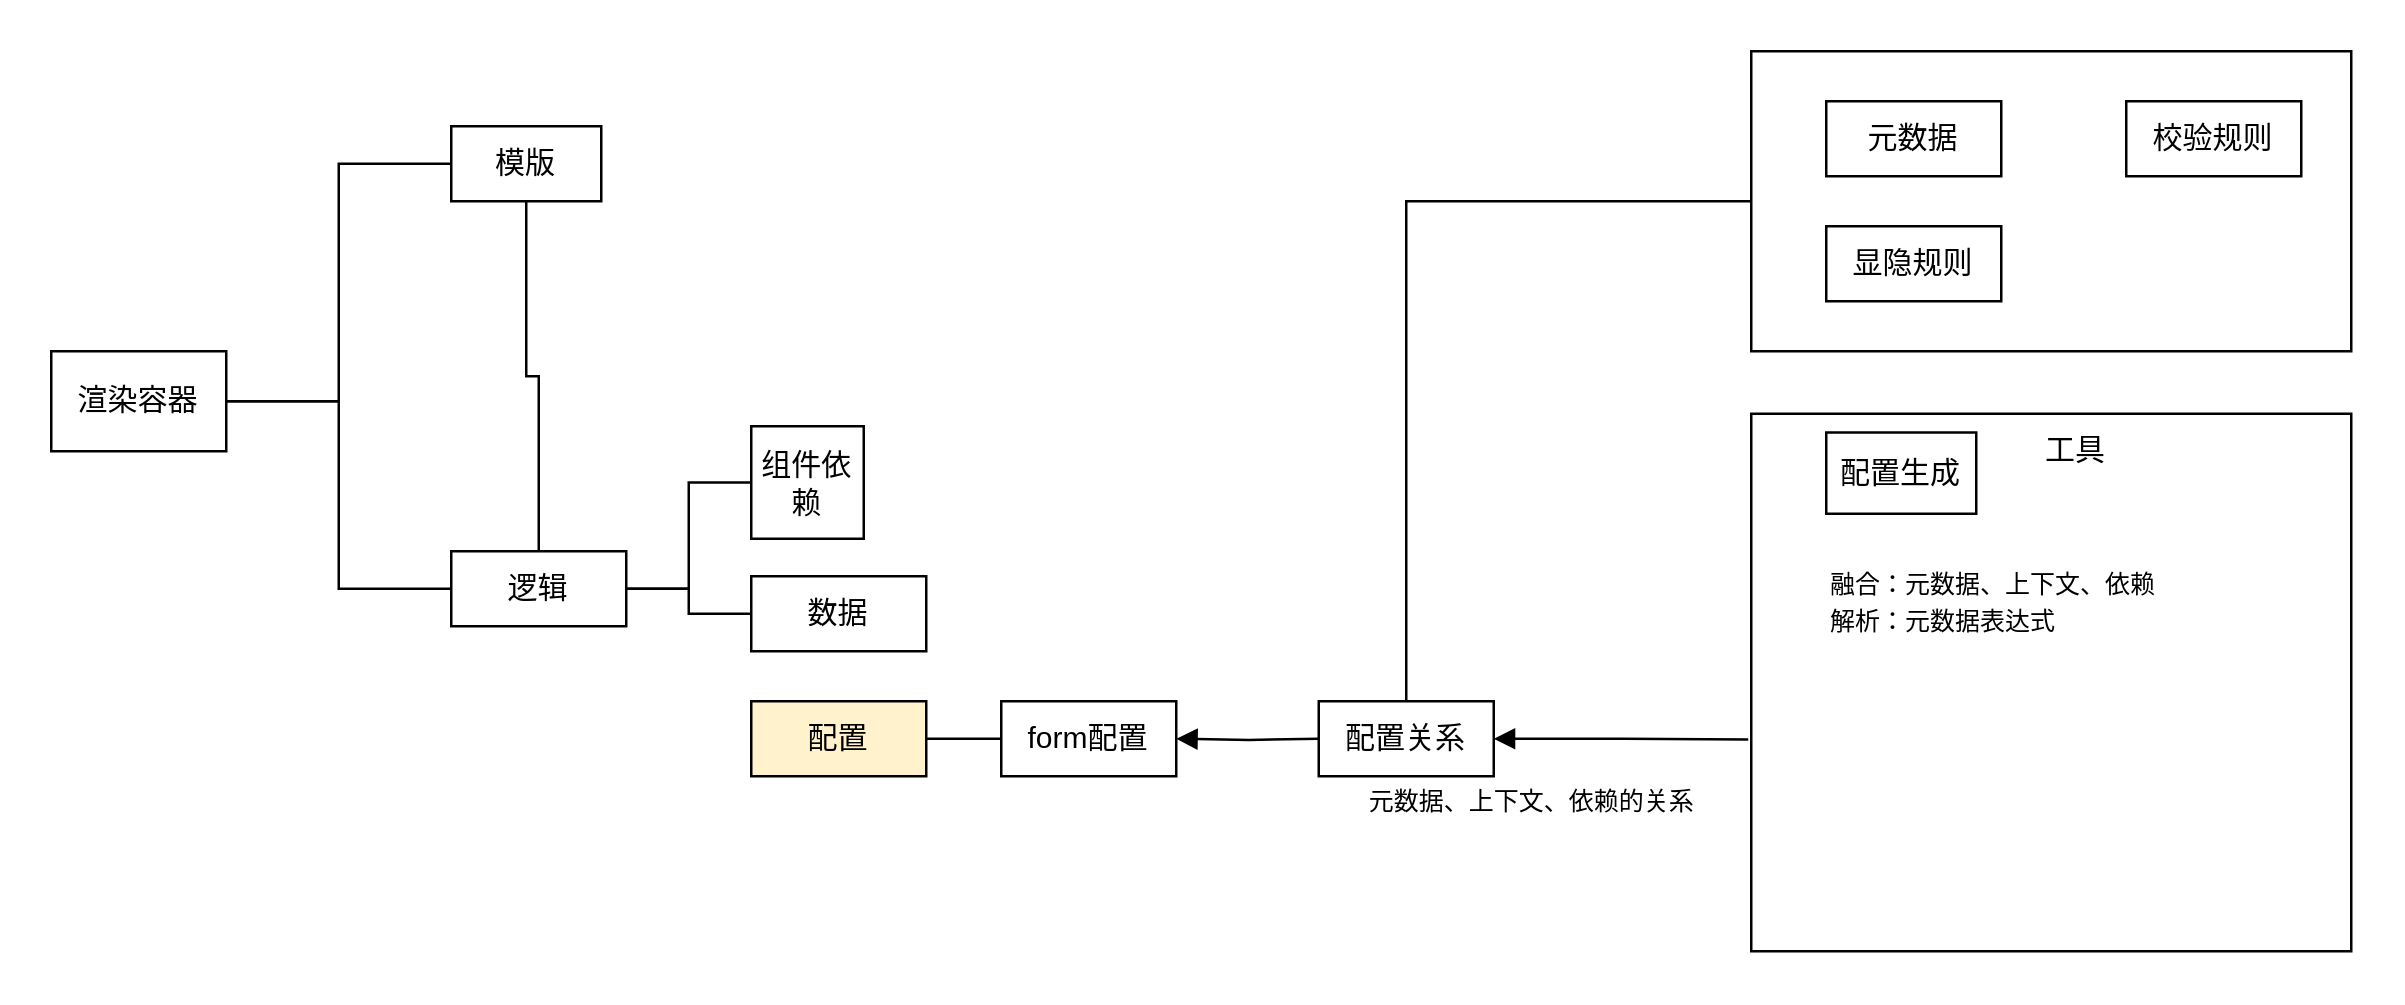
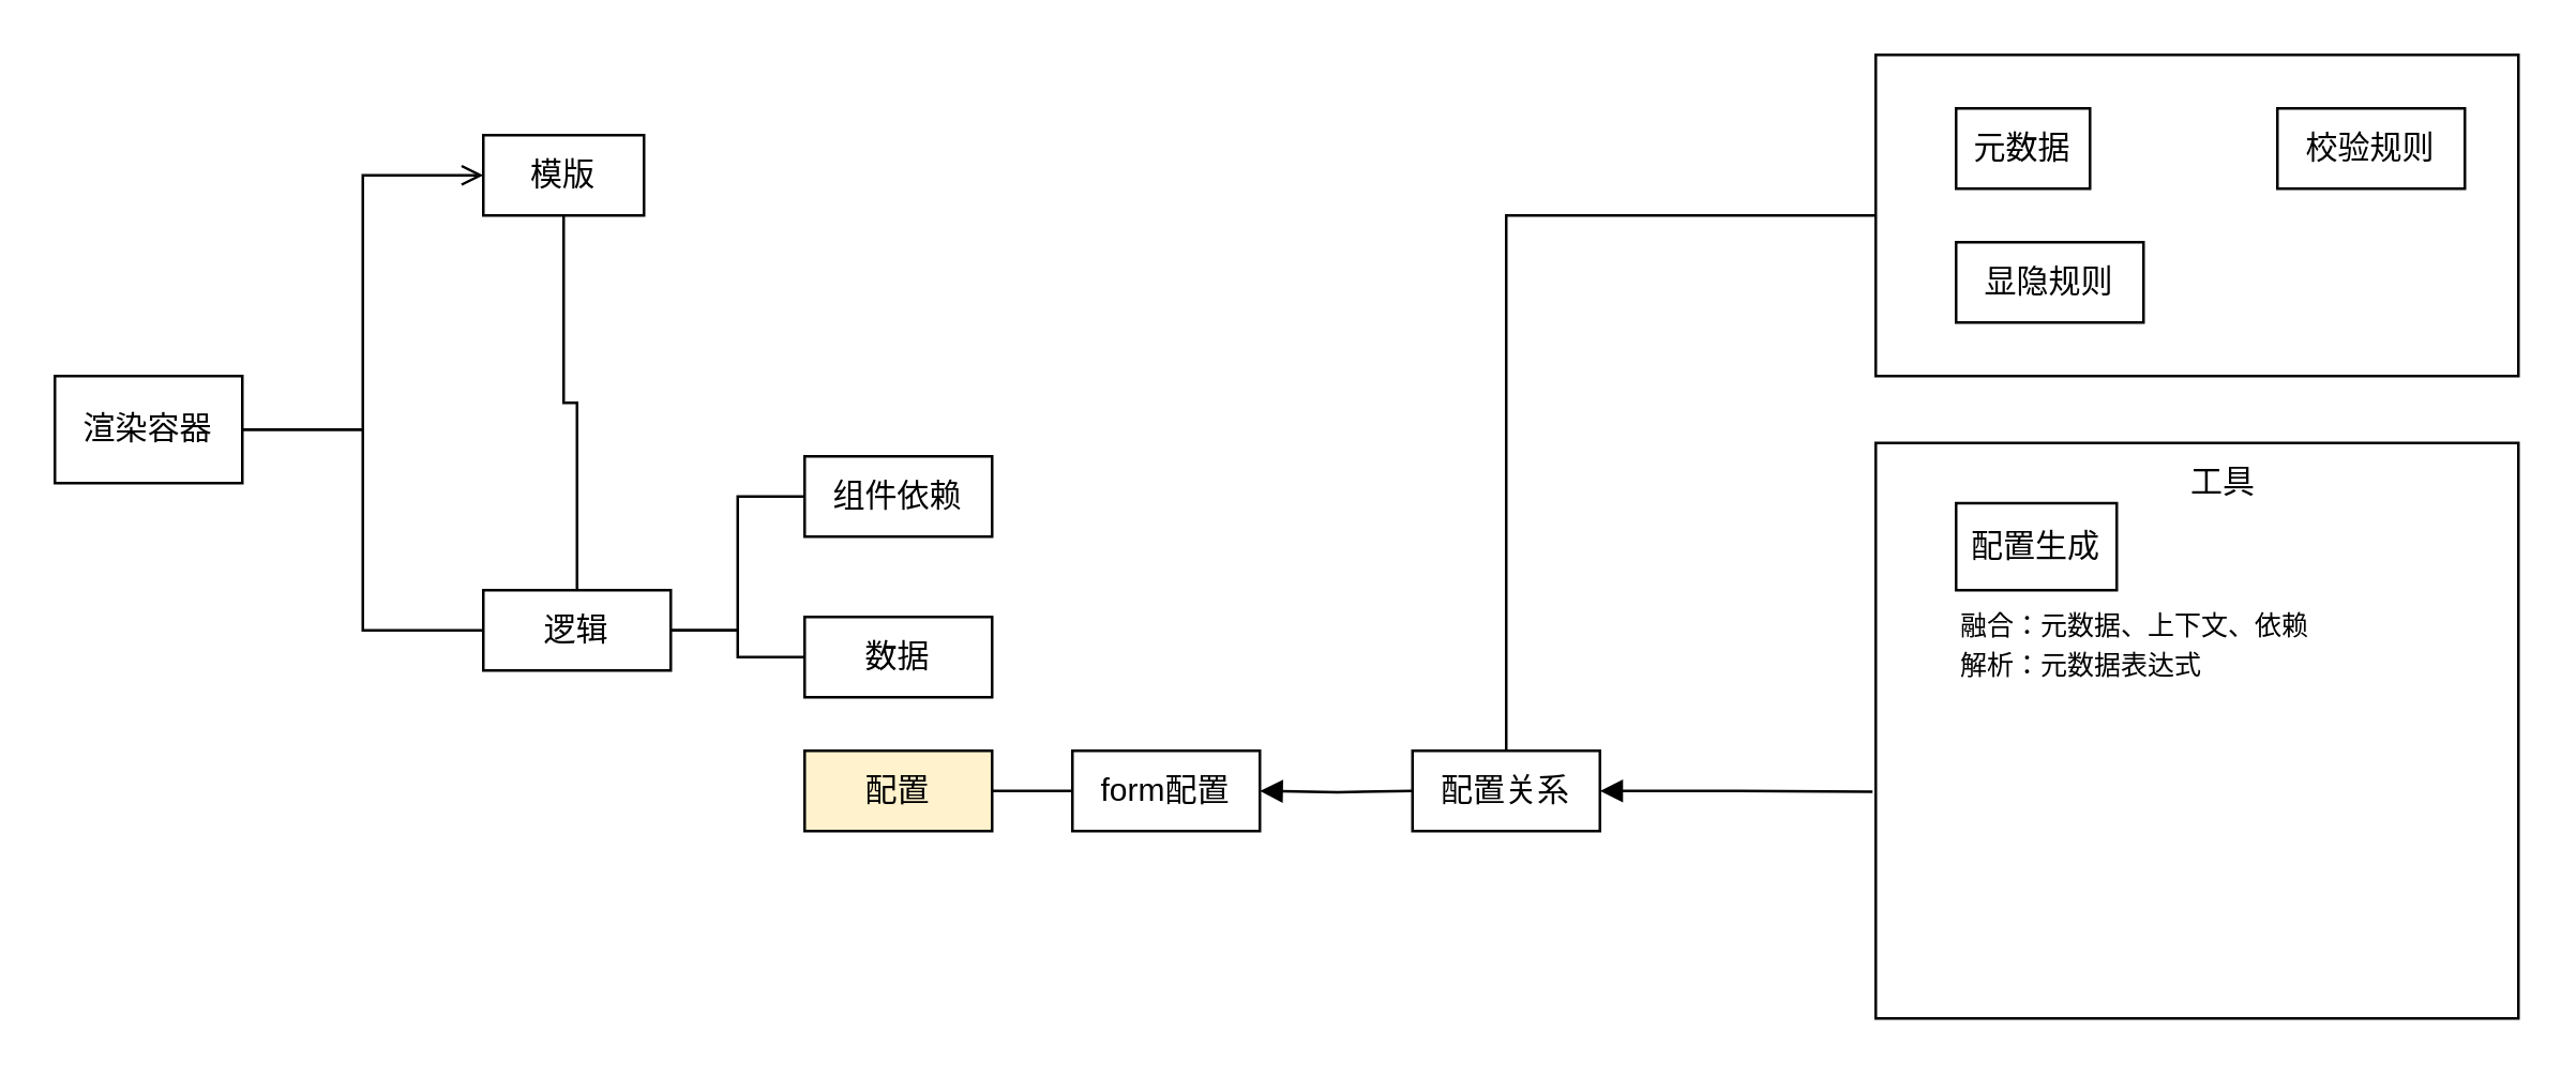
  <mxCell id="0" />
  <mxCell id="1" parent="0" />
  <mxCell id="2" value="" style="rounded=0;whiteSpace=wrap;html=1;" parent="1" vertex="1"><mxGeometry x="700" y="165" width="240" height="215" as="geometry" /></mxCell>
  <mxCell id="3" style="edgeStyle=orthogonalEdgeStyle;rounded=0;sketch=0;orthogonalLoop=1;jettySize=auto;html=1;entryX=0.5;entryY=0;entryDx=0;entryDy=0;endArrow=none;endFill=0;" parent="1" source="4" target="18" edge="1"><mxGeometry relative="1" as="geometry" /></mxCell>
  <mxCell id="4" value="" style="rounded=0;whiteSpace=wrap;html=1;" parent="1" vertex="1"><mxGeometry x="700" y="20" width="240" height="120" as="geometry" /></mxCell>
- <mxCell id="5" style="edgeStyle=orthogonalEdgeStyle;rounded=0;sketch=0;orthogonalLoop=1;jettySize=auto;html=1;entryX=0;entryY=0.5;entryDx=0;entryDy=0;endArrow=none;endFill=0;" parent="1" source="7" target="8" edge="1"><mxGeometry relative="1" as="geometry" /></mxCell>
+ <mxCell id="5" style="edgeStyle=orthogonalEdgeStyle;rounded=0;sketch=0;orthogonalLoop=1;jettySize=auto;html=1;entryX=0;entryY=0.5;entryDx=0;entryDy=0;endArrow=open;endFill=0;" parent="1" source="7" target="8" edge="1"><mxGeometry relative="1" as="geometry" /></mxCell>
  <mxCell id="6" style="edgeStyle=orthogonalEdgeStyle;rounded=0;sketch=0;orthogonalLoop=1;jettySize=auto;html=1;entryX=0;entryY=0.5;entryDx=0;entryDy=0;endArrow=none;endFill=0;" parent="1" source="7" target="12" edge="1"><mxGeometry relative="1" as="geometry" /></mxCell>
  <mxCell id="7" value="渲染容器" style="rounded=0;whiteSpace=wrap;html=1;" parent="1" vertex="1"><mxGeometry x="20" y="140" width="70" height="40" as="geometry" /></mxCell>
  <mxCell id="8" value="模版" style="rounded=0;whiteSpace=wrap;html=1;" parent="1" vertex="1"><mxGeometry x="180" y="50" width="60" height="30" as="geometry" /></mxCell>
  <mxCell id="9" style="edgeStyle=orthogonalEdgeStyle;rounded=0;sketch=0;orthogonalLoop=1;jettySize=auto;html=1;entryX=0;entryY=0.5;entryDx=0;entryDy=0;endArrow=none;endFill=0;" parent="1" source="12" target="16" edge="1"><mxGeometry relative="1" as="geometry" /></mxCell>
  <mxCell id="10" style="edgeStyle=orthogonalEdgeStyle;rounded=0;sketch=0;orthogonalLoop=1;jettySize=auto;html=1;entryX=0;entryY=0.5;entryDx=0;entryDy=0;endArrow=none;endFill=0;" parent="1" source="12" target="17" edge="1"><mxGeometry relative="1" as="geometry" /></mxCell>
  <mxCell id="11" style="edgeStyle=orthogonalEdgeStyle;rounded=0;sketch=0;orthogonalLoop=1;jettySize=auto;html=1;endArrow=none;endFill=0;" parent="1" source="12" target="8" edge="1"><mxGeometry relative="1" as="geometry" /></mxCell>
  <mxCell id="12" value="逻辑" style="rounded=0;whiteSpace=wrap;html=1;" parent="1" vertex="1"><mxGeometry x="180" y="220" width="70" height="30" as="geometry" /></mxCell>
  <mxCell id="13" style="edgeStyle=orthogonalEdgeStyle;rounded=0;sketch=0;orthogonalLoop=1;jettySize=auto;html=1;endArrow=none;endFill=0;entryX=0;entryY=0.5;entryDx=0;entryDy=0;startArrow=block;startFill=1;" parent="1" target="18" edge="1"><mxGeometry relative="1" as="geometry"><mxPoint x="520" y="295" as="targetPoint" /><mxPoint x="470" y="295" as="sourcePoint" /></mxGeometry></mxCell>
  <mxCell id="14" value="" style="edgeStyle=orthogonalEdgeStyle;rounded=0;sketch=0;orthogonalLoop=1;jettySize=auto;html=1;startArrow=none;startFill=0;endArrow=none;endFill=0;" parent="1" source="15" target="26" edge="1"><mxGeometry relative="1" as="geometry" /></mxCell>
  <mxCell id="15" value="配置" style="rounded=0;whiteSpace=wrap;html=1;fillColor=#fff2cc;" parent="1" vertex="1"><mxGeometry x="300" y="280" width="70" height="30" as="geometry" /></mxCell>
- <mxCell id="16" value="组件依赖" style="rounded=0;whiteSpace=wrap;html=1;" parent="1" vertex="1"><mxGeometry x="300" y="170" width="45" height="45" as="geometry" /></mxCell>
+ <mxCell id="16" value="组件依赖" style="rounded=0;whiteSpace=wrap;html=1;" parent="1" vertex="1"><mxGeometry x="300" y="170" width="70" height="30" as="geometry" /></mxCell>
  <mxCell id="17" value="数据" style="rounded=0;whiteSpace=wrap;html=1;" parent="1" vertex="1"><mxGeometry x="300" y="230" width="70" height="30" as="geometry" /></mxCell>
  <mxCell id="18" value="配置关系" style="rounded=0;whiteSpace=wrap;html=1;" parent="1" vertex="1"><mxGeometry x="527" y="280" width="70" height="30" as="geometry" /></mxCell>
- <mxCell id="19" value="配置生成" style="whiteSpace=wrap;html=1;rounded=0;" parent="1" vertex="1"><mxGeometry x="730" y="172.5" width="60" height="32.5" as="geometry" /></mxCell>
- <mxCell id="20" value="&lt;font style=&quot;font-size: 10px&quot;&gt;元数据、上下文、依赖的关系&lt;/font&gt;" style="text;html=1;align=center;verticalAlign=middle;resizable=0;points=[];autosize=1;" parent="1" vertex="1"><mxGeometry x="527" y="310" width="170" height="20" as="geometry" /></mxCell>
- <mxCell id="21" value="元数据" style="rounded=0;whiteSpace=wrap;html=1;" parent="1" vertex="1"><mxGeometry x="730" y="40" width="70" height="30" as="geometry" /></mxCell>
+ <mxCell id="19" value="配置生成" style="whiteSpace=wrap;html=1;rounded=0;" parent="1" vertex="1"><mxGeometry x="730" y="187.5" width="60" height="32.5" as="geometry" /></mxCell>
+ <mxCell id="21" value="元数据" style="rounded=0;whiteSpace=wrap;html=1;" parent="1" vertex="1"><mxGeometry x="730" y="40" width="50" height="30" as="geometry" /></mxCell>
  <mxCell id="22" value="校验规则" style="rounded=0;whiteSpace=wrap;html=1;" parent="1" vertex="1"><mxGeometry x="850" y="40" width="70" height="30" as="geometry" /></mxCell>
  <mxCell id="23" value="显隐规则" style="rounded=0;whiteSpace=wrap;html=1;" parent="1" vertex="1"><mxGeometry x="730" y="90" width="70" height="30" as="geometry" /></mxCell>
  <mxCell id="24" value="" style="edgeStyle=orthogonalEdgeStyle;rounded=0;sketch=0;orthogonalLoop=1;jettySize=auto;html=1;endArrow=none;endFill=0;startArrow=block;startFill=1;entryX=-0.005;entryY=0.606;entryDx=0;entryDy=0;entryPerimeter=0;" parent="1" source="18" target="2" edge="1"><mxGeometry relative="1" as="geometry"><mxPoint x="597" y="295" as="sourcePoint" /><mxPoint x="697" y="295" as="targetPoint" /></mxGeometry></mxCell>
  <mxCell id="25" value="工具" style="text;html=1;strokeColor=none;fillColor=none;align=center;verticalAlign=middle;whiteSpace=wrap;rounded=0;" parent="1" vertex="1"><mxGeometry x="810" y="170" width="40" height="20" as="geometry" /></mxCell>
  <mxCell id="26" value="form配置" style="rounded=0;whiteSpace=wrap;html=1;" parent="1" vertex="1"><mxGeometry x="400" y="280" width="70" height="30" as="geometry" /></mxCell>
  <mxCell id="27" value="&lt;font style=&quot;font-size: 10px&quot;&gt;融合：元数据、上下文、依赖&lt;br&gt;解析：元数据表达式&lt;br&gt;&lt;/font&gt;" style="text;html=1;align=left;verticalAlign=middle;resizable=0;points=[];autosize=1;" parent="1" vertex="1"><mxGeometry x="730" y="225" width="170" height="30" as="geometry" /></mxCell>
